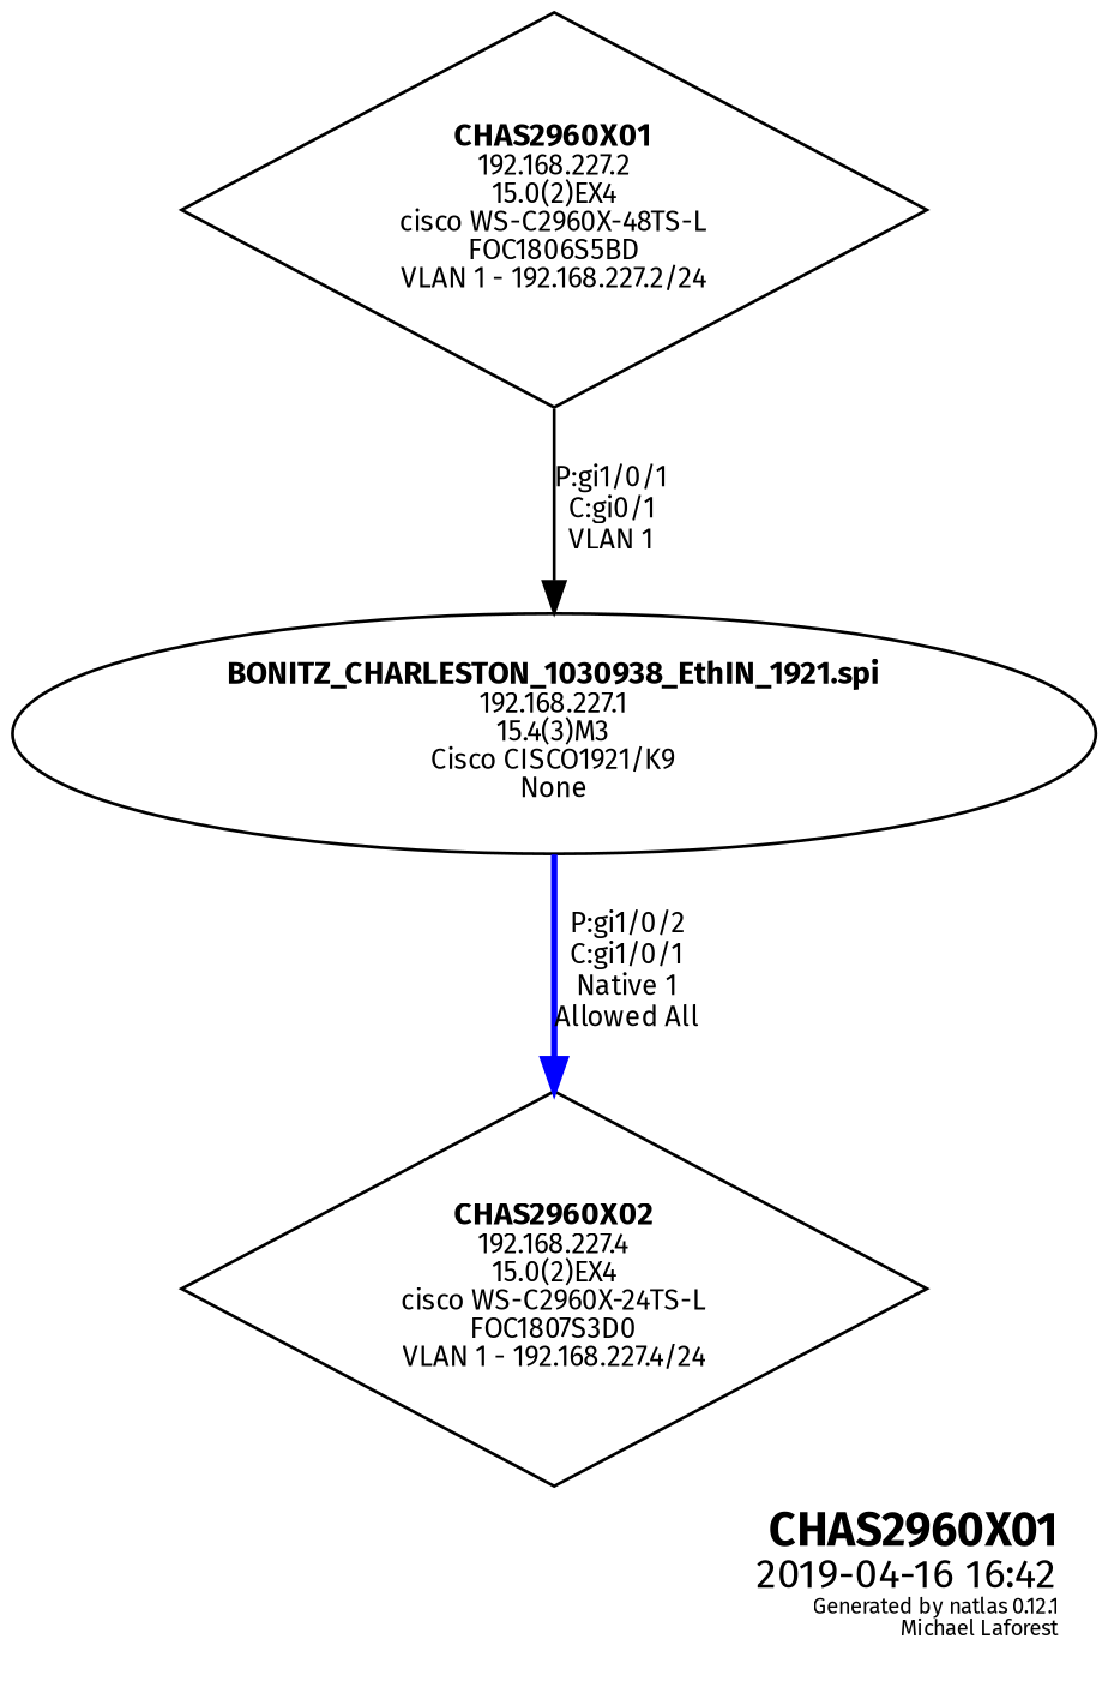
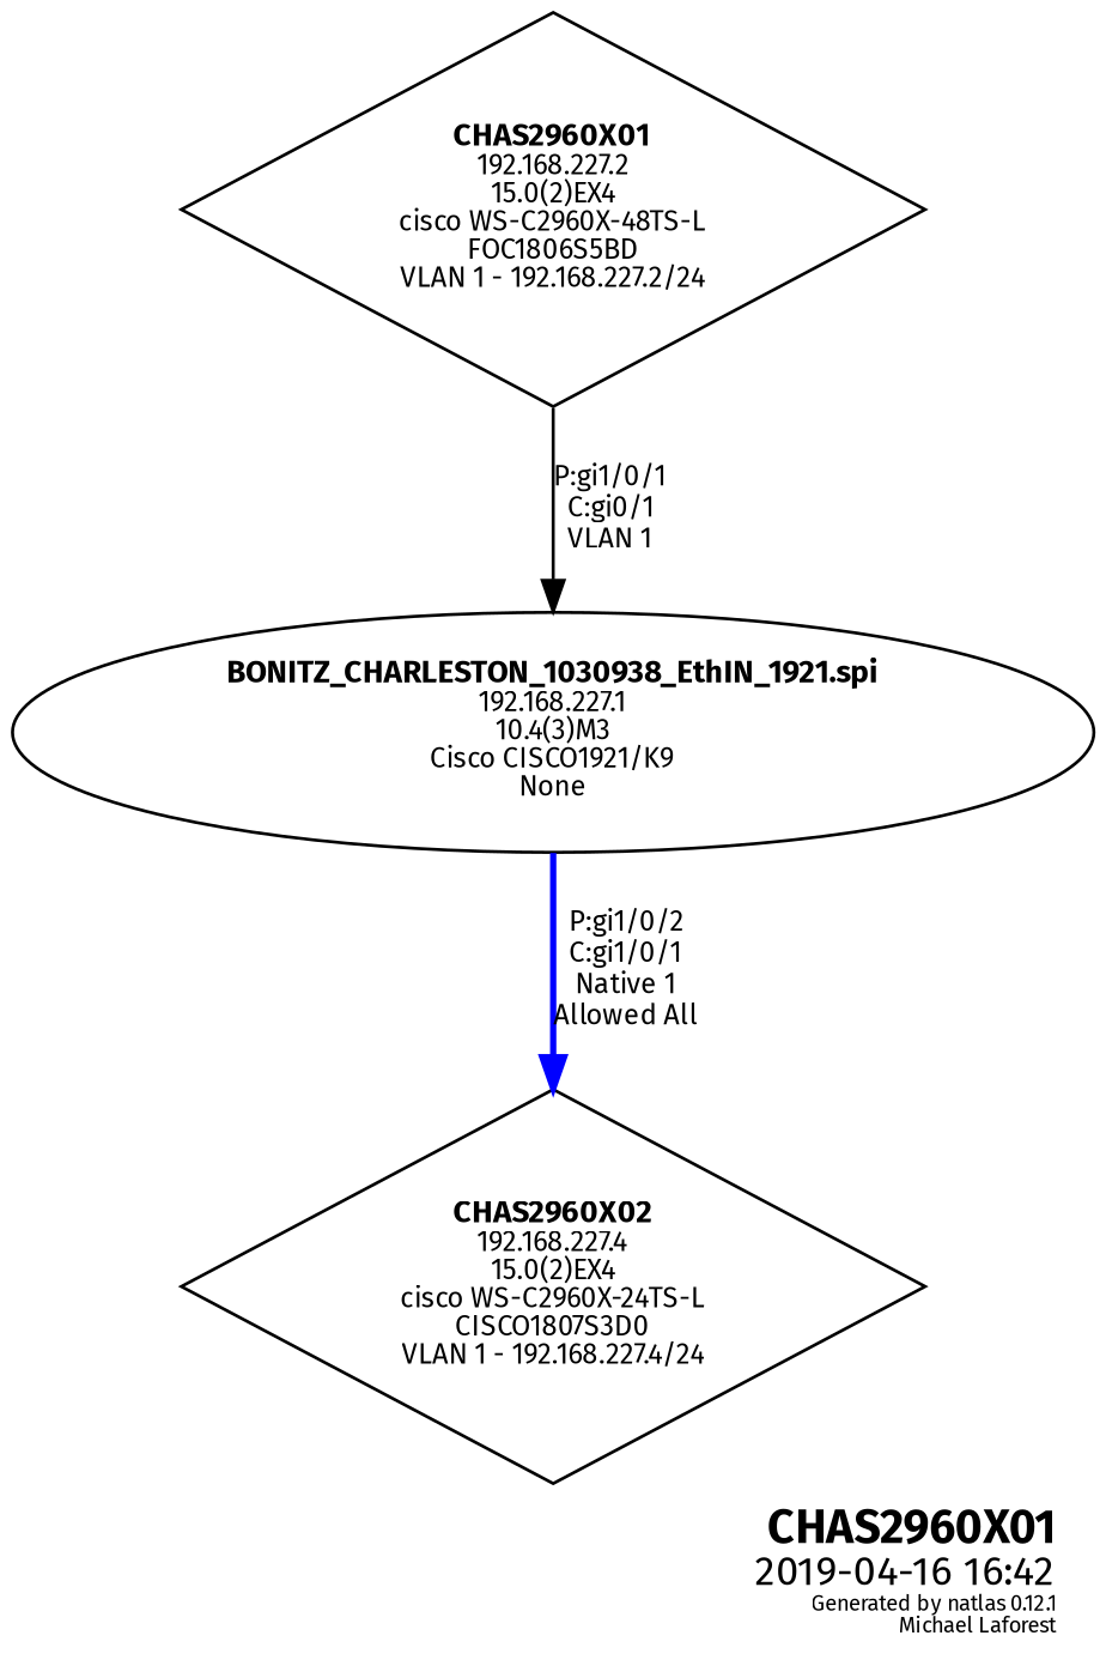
  graph {
    fontname="Fira Sans"
    fontsize=10
    label=<<table border="0"><tr><td balign="right"><font point-size="15"><b>CHAS2960X01</b></font><br /><font point-size="13">2019-04-16 16:42</font><br /><font point-size="7">Generated by natlas 0.12.1<br />Michael Laforest</font><br /></td></tr></table>>
    labeljust=r
    labelloc=b
    node [fontname="Fira Sans" fontsize=9 peripheries=1 shape=diamond style=solid]
    edge [dir=forward fontname="Fira Sans" fontsize=9 labeljust=l]
    n1 [height=1.75 label=<<font point-size="10"><b>CHAS2960X01</b></font><br />192.168.227.2<br />15.0(2)EX4<br />cisco WS-C2960X-48TS-L<br />FOC1806S5BD<br />VLAN 1 - 192.168.227.2/24<br />> width=3.3056]
-   n2 [height=1.0607 label=<<font point-size="10"><b>BONITZ_CHARLESTON_1030938_EthIN_1921.spi</b></font><br />192.168.227.1<br />15.4(3)M3<br />Cisco CISCO1921/K9<br />None<br />> shape=ellipse width=4.8123]
-   n3 [height=1.75 label=<<font point-size="10"><b>CHAS2960X02</b></font><br />192.168.227.4<br />15.0(2)EX4<br />cisco WS-C2960X-24TS-L<br />FOC1807S3D0<br />VLAN 1 - 192.168.227.4/24<br />> width=3.3056]
+   n2 [height=1.0607 label=<<font point-size="10"><b>BONITZ_CHARLESTON_1030938_EthIN_1921.spi</b></font><br />192.168.227.1<br />10.4(3)M3<br />Cisco CISCO1921/K9<br />None<br />> shape=ellipse width=4.8123]
+   n3 [height=1.75 label=<<font point-size="10"><b>CHAS2960X02</b></font><br />192.168.227.4<br />15.0(2)EX4<br />cisco WS-C2960X-24TS-L<br />CISCO1807S3D0<br />VLAN 1 - 192.168.227.4/24<br />> width=3.3056]
    n1 -- n2 [color=black label="P:gi1/0/1\nC:gi0/1\nVLAN 1" style=solid]
    n2 -- n3 [color=blue label="P:gi1/0/2\nC:gi1/0/1\nNative 1\nAllowed All" style=bold]
  }
